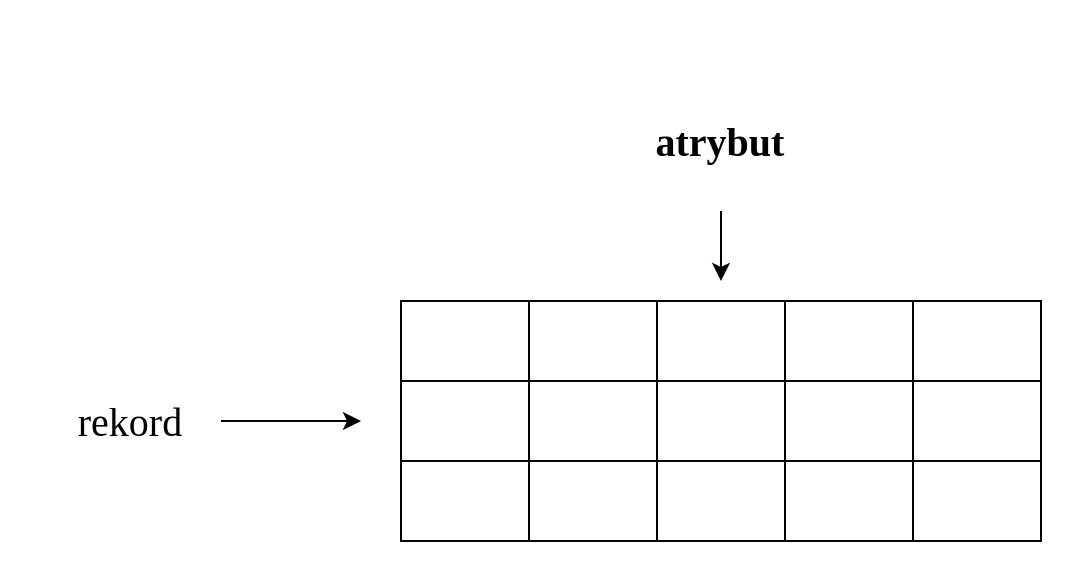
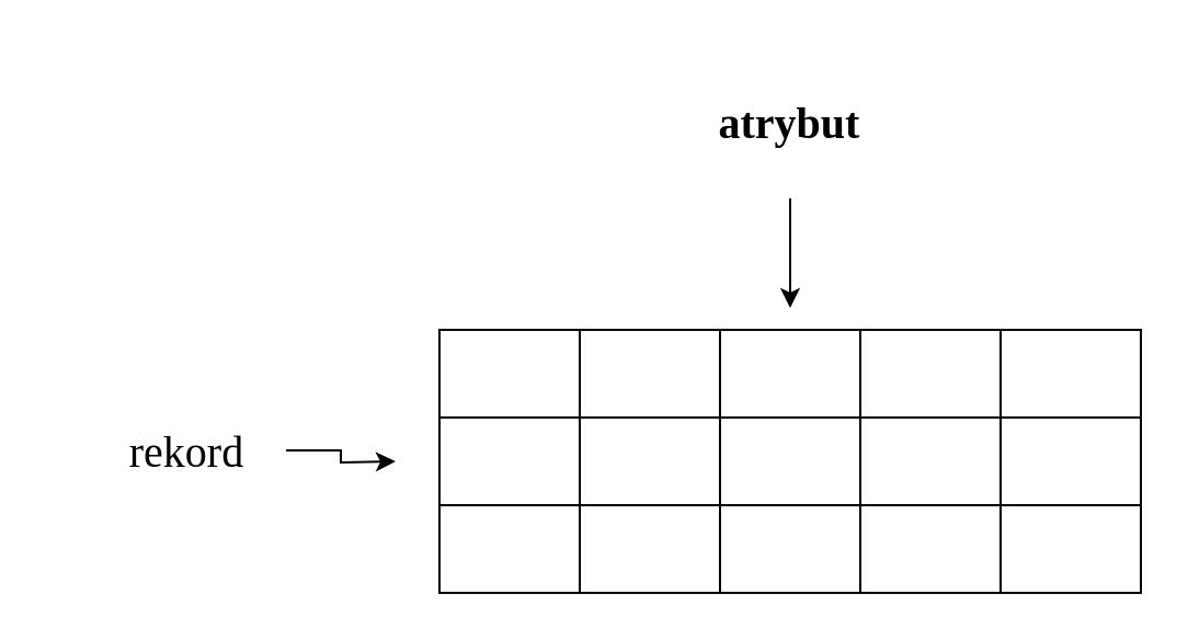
  <mxCell id="0" />
  <mxCell id="1" parent="0" />
  <mxCell id="2" value="" style="shape=table;startSize=0;container=1;collapsible=0;childLayout=tableLayout;shadow=0;" vertex="1" parent="1"><mxGeometry x="200" y="150" width="320" height="120" as="geometry" /></mxCell>
  <mxCell id="3" value="" style="shape=partialRectangle;collapsible=0;dropTarget=0;pointerEvents=0;fillColor=none;top=0;left=0;bottom=0;right=0;points=[[0,0.5],[1,0.5]];portConstraint=eastwest;" vertex="1" parent="2"><mxGeometry width="320" height="40" as="geometry" /></mxCell>
  <mxCell id="4" value="" style="shape=partialRectangle;html=1;whiteSpace=wrap;connectable=0;overflow=hidden;fillColor=none;top=0;left=0;bottom=0;right=0;pointerEvents=1;" vertex="1" parent="3"><mxGeometry width="64" height="40" as="geometry"><mxRectangle width="64" height="40" as="alternateBounds" /></mxGeometry></mxCell>
  <mxCell id="5" value="" style="shape=partialRectangle;html=1;whiteSpace=wrap;connectable=0;overflow=hidden;fillColor=none;top=0;left=0;bottom=0;right=0;pointerEvents=1;" vertex="1" parent="3"><mxGeometry x="64" width="64" height="40" as="geometry"><mxRectangle width="64" height="40" as="alternateBounds" /></mxGeometry></mxCell>
  <mxCell id="6" value="" style="shape=partialRectangle;html=1;whiteSpace=wrap;connectable=0;overflow=hidden;fillColor=none;top=0;left=0;bottom=0;right=0;pointerEvents=1;" vertex="1" parent="3"><mxGeometry x="128" width="64" height="40" as="geometry"><mxRectangle width="64" height="40" as="alternateBounds" /></mxGeometry></mxCell>
  <mxCell id="7" value="" style="shape=partialRectangle;html=1;whiteSpace=wrap;connectable=0;overflow=hidden;fillColor=none;top=0;left=0;bottom=0;right=0;pointerEvents=1;" vertex="1" parent="3"><mxGeometry x="192" width="64" height="40" as="geometry"><mxRectangle width="64" height="40" as="alternateBounds" /></mxGeometry></mxCell>
  <mxCell id="8" value="" style="shape=partialRectangle;html=1;whiteSpace=wrap;connectable=0;overflow=hidden;fillColor=none;top=0;left=0;bottom=0;right=0;pointerEvents=1;" vertex="1" parent="3"><mxGeometry x="256" width="64" height="40" as="geometry"><mxRectangle width="64" height="40" as="alternateBounds" /></mxGeometry></mxCell>
  <mxCell id="9" value="" style="shape=partialRectangle;collapsible=0;dropTarget=0;pointerEvents=0;fillColor=none;top=0;left=0;bottom=0;right=0;points=[[0,0.5],[1,0.5]];portConstraint=eastwest;" vertex="1" parent="2"><mxGeometry y="40" width="320" height="40" as="geometry" /></mxCell>
  <mxCell id="10" value="" style="shape=partialRectangle;html=1;whiteSpace=wrap;connectable=0;overflow=hidden;fillColor=none;top=0;left=0;bottom=0;right=0;pointerEvents=1;" vertex="1" parent="9"><mxGeometry width="64" height="40" as="geometry"><mxRectangle width="64" height="40" as="alternateBounds" /></mxGeometry></mxCell>
  <mxCell id="11" value="" style="shape=partialRectangle;html=1;whiteSpace=wrap;connectable=0;overflow=hidden;fillColor=none;top=0;left=0;bottom=0;right=0;pointerEvents=1;" vertex="1" parent="9"><mxGeometry x="64" width="64" height="40" as="geometry"><mxRectangle width="64" height="40" as="alternateBounds" /></mxGeometry></mxCell>
  <mxCell id="12" value="" style="shape=partialRectangle;html=1;whiteSpace=wrap;connectable=0;overflow=hidden;fillColor=none;top=0;left=0;bottom=0;right=0;pointerEvents=1;" vertex="1" parent="9"><mxGeometry x="128" width="64" height="40" as="geometry"><mxRectangle width="64" height="40" as="alternateBounds" /></mxGeometry></mxCell>
  <mxCell id="13" value="" style="shape=partialRectangle;html=1;whiteSpace=wrap;connectable=0;overflow=hidden;fillColor=none;top=0;left=0;bottom=0;right=0;pointerEvents=1;" vertex="1" parent="9"><mxGeometry x="192" width="64" height="40" as="geometry"><mxRectangle width="64" height="40" as="alternateBounds" /></mxGeometry></mxCell>
  <mxCell id="14" value="" style="shape=partialRectangle;html=1;whiteSpace=wrap;connectable=0;overflow=hidden;fillColor=none;top=0;left=0;bottom=0;right=0;pointerEvents=1;" vertex="1" parent="9"><mxGeometry x="256" width="64" height="40" as="geometry"><mxRectangle width="64" height="40" as="alternateBounds" /></mxGeometry></mxCell>
  <mxCell id="15" value="" style="shape=partialRectangle;collapsible=0;dropTarget=0;pointerEvents=0;fillColor=none;top=0;left=0;bottom=0;right=0;points=[[0,0.5],[1,0.5]];portConstraint=eastwest;" vertex="1" parent="2"><mxGeometry y="80" width="320" height="40" as="geometry" /></mxCell>
  <mxCell id="16" value="" style="shape=partialRectangle;html=1;whiteSpace=wrap;connectable=0;overflow=hidden;fillColor=none;top=0;left=0;bottom=0;right=0;pointerEvents=1;" vertex="1" parent="15"><mxGeometry width="64" height="40" as="geometry"><mxRectangle width="64" height="40" as="alternateBounds" /></mxGeometry></mxCell>
  <mxCell id="17" value="" style="shape=partialRectangle;html=1;whiteSpace=wrap;connectable=0;overflow=hidden;fillColor=none;top=0;left=0;bottom=0;right=0;pointerEvents=1;" vertex="1" parent="15"><mxGeometry x="64" width="64" height="40" as="geometry"><mxRectangle width="64" height="40" as="alternateBounds" /></mxGeometry></mxCell>
  <mxCell id="18" value="" style="shape=partialRectangle;html=1;whiteSpace=wrap;connectable=0;overflow=hidden;fillColor=none;top=0;left=0;bottom=0;right=0;pointerEvents=1;" vertex="1" parent="15"><mxGeometry x="128" width="64" height="40" as="geometry"><mxRectangle width="64" height="40" as="alternateBounds" /></mxGeometry></mxCell>
  <mxCell id="19" value="" style="shape=partialRectangle;html=1;whiteSpace=wrap;connectable=0;overflow=hidden;fillColor=none;top=0;left=0;bottom=0;right=0;pointerEvents=1;" vertex="1" parent="15"><mxGeometry x="192" width="64" height="40" as="geometry"><mxRectangle width="64" height="40" as="alternateBounds" /></mxGeometry></mxCell>
  <mxCell id="20" value="" style="shape=partialRectangle;html=1;whiteSpace=wrap;connectable=0;overflow=hidden;fillColor=none;top=0;left=0;bottom=0;right=0;pointerEvents=1;" vertex="1" parent="15"><mxGeometry x="256" width="64" height="40" as="geometry"><mxRectangle width="64" height="40" as="alternateBounds" /></mxGeometry></mxCell>
  <mxCell id="21" style="edgeStyle=orthogonalEdgeStyle;rounded=0;orthogonalLoop=1;jettySize=auto;html=1;fontFamily=Times New Roman;fontSize=20;" edge="1" parent="1" source="22"><mxGeometry relative="1" as="geometry"><mxPoint x="360" y="140" as="targetPoint" /></mxGeometry></mxCell>
- <mxCell id="22" value="atrybut" style="text;html=1;strokeColor=none;fillColor=none;align=center;verticalAlign=middle;whiteSpace=wrap;rounded=0;shadow=0;fontFamily=Times New Roman;fontSize=20;fontStyle=1" vertex="1" parent="1"><mxGeometry x="310" y="35" width="100" height="70" as="geometry" /></mxCell>
+ <mxCell id="22" value="atrybut" style="text;html=1;strokeColor=none;fillColor=none;align=center;verticalAlign=middle;whiteSpace=wrap;rounded=0;shadow=0;fontFamily=Times New Roman;fontSize=20;fontStyle=1" vertex="1" parent="1"><mxGeometry x="310" y="20" width="100" height="70" as="geometry" /></mxCell>
  <mxCell id="23" style="edgeStyle=orthogonalEdgeStyle;rounded=0;orthogonalLoop=1;jettySize=auto;html=1;fontFamily=Times New Roman;fontSize=20;" edge="1" parent="1" source="24"><mxGeometry relative="1" as="geometry"><mxPoint x="180" y="210" as="targetPoint" /></mxGeometry></mxCell>
- <mxCell id="24" value="rekord" style="text;html=1;strokeColor=none;fillColor=none;align=center;verticalAlign=middle;whiteSpace=wrap;rounded=0;shadow=0;fontFamily=Times New Roman;fontSize=20;" vertex="1" parent="1"><mxGeometry x="20" y="185" width="90" height="50" as="geometry" /></mxCell>
+ <mxCell id="24" value="rekord" style="text;html=1;strokeColor=none;fillColor=none;align=center;verticalAlign=middle;whiteSpace=wrap;rounded=0;shadow=0;fontFamily=Times New Roman;fontSize=20;" vertex="1" parent="1"><mxGeometry x="40" y="180" width="90" height="50" as="geometry" /></mxCell>
